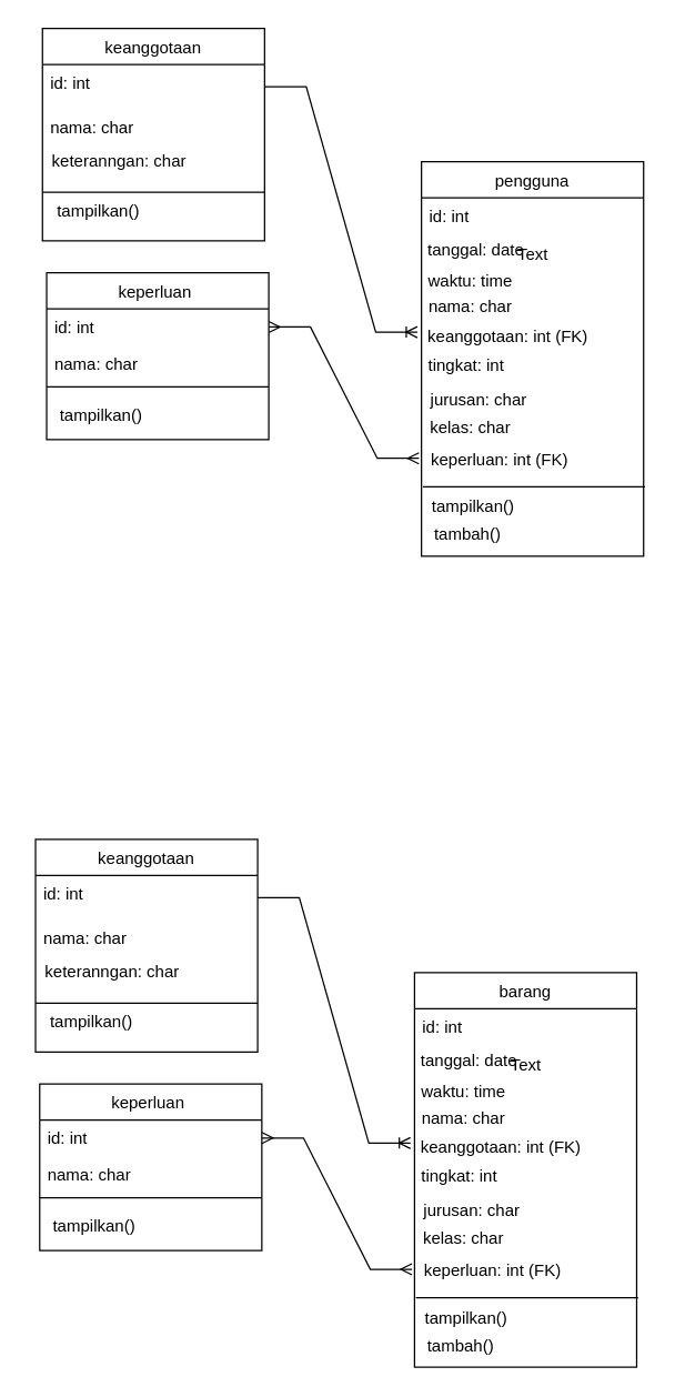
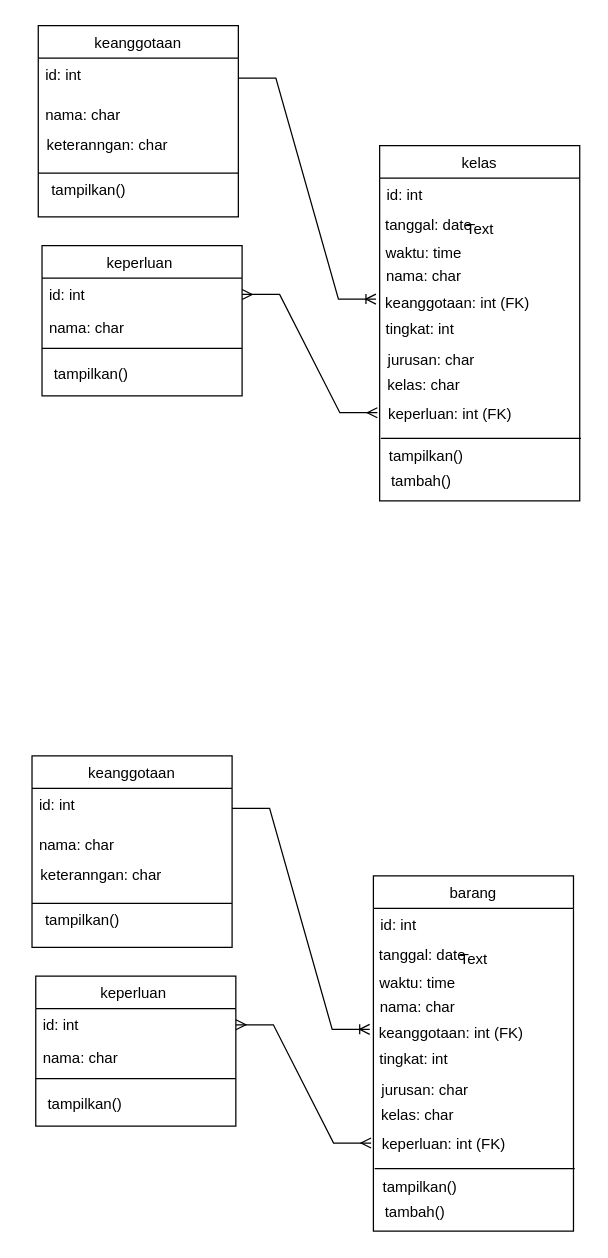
  <mxCell id="0" />
  <mxCell id="1" parent="0" />
  <mxCell id="2" value="keperluan " style="swimlane;fontStyle=0;align=center;verticalAlign=top;childLayout=stackLayout;horizontal=1;startSize=26;horizontalStack=0;resizeParent=1;resizeLast=0;collapsible=1;marginBottom=0;rounded=0;shadow=0;strokeWidth=1;" vertex="1" parent="1"><mxGeometry x="28" y="780" width="160" height="120" as="geometry"><mxRectangle x="130" y="380" width="160" height="26" as="alternateBounds" /></mxGeometry></mxCell>
  <mxCell id="3" value="id: int" style="text;align=left;verticalAlign=top;spacingLeft=4;spacingRight=4;overflow=hidden;rotatable=0;points=[[0,0.5],[1,0.5]];portConstraint=eastwest;" vertex="1" parent="2"><mxGeometry y="26" width="160" height="26" as="geometry" /></mxCell>
  <mxCell id="4" value="nama: char" style="text;align=left;verticalAlign=top;spacingLeft=4;spacingRight=4;overflow=hidden;rotatable=0;points=[[0,0.5],[1,0.5]];portConstraint=eastwest;rounded=0;shadow=0;html=0;" vertex="1" parent="2"><mxGeometry y="52" width="160" height="26" as="geometry" /></mxCell>
  <mxCell id="5" value="" style="line;html=1;strokeWidth=1;align=left;verticalAlign=middle;spacingTop=-1;spacingLeft=3;spacingRight=3;rotatable=0;labelPosition=right;points=[];portConstraint=eastwest;" vertex="1" parent="2"><mxGeometry y="78" width="160" height="8" as="geometry" /></mxCell>
  <mxCell id="6" value="barang" style="swimlane;fontStyle=0;align=center;verticalAlign=top;childLayout=stackLayout;horizontal=1;startSize=26;horizontalStack=0;resizeParent=1;resizeLast=0;collapsible=1;marginBottom=0;rounded=0;shadow=0;strokeWidth=1;" vertex="1" parent="1"><mxGeometry x="298" y="700" width="160" height="284" as="geometry"><mxRectangle x="340" y="380" width="170" height="26" as="alternateBounds" /></mxGeometry></mxCell>
  <mxCell id="7" value="id: int " style="text;align=left;verticalAlign=top;spacingLeft=4;spacingRight=4;overflow=hidden;rotatable=0;points=[[0,0.5],[1,0.5]];portConstraint=eastwest;" vertex="1" parent="6"><mxGeometry y="26" width="160" height="26" as="geometry" /></mxCell>
  <mxCell id="8" value="Text" style="text;html=1;align=center;verticalAlign=middle;resizable=0;points=[];autosize=1;strokeColor=none;fillColor=none;" vertex="1" parent="6"><mxGeometry y="52" width="160" height="30" as="geometry" /></mxCell>
  <mxCell id="9" value="tanggal: date" style="text;html=1;align=center;verticalAlign=middle;resizable=0;points=[];autosize=1;strokeColor=none;fillColor=none;" vertex="1" parent="1"><mxGeometry x="292" y="749" width="90" height="30" as="geometry" /></mxCell>
  <mxCell id="10" value="waktu: time" style="text;html=1;align=center;verticalAlign=middle;resizable=0;points=[];autosize=1;strokeColor=none;fillColor=none;" vertex="1" parent="1"><mxGeometry x="293" y="771" width="80" height="30" as="geometry" /></mxCell>
  <mxCell id="11" value="nama: char" style="text;html=1;align=center;verticalAlign=middle;resizable=0;points=[];autosize=1;strokeColor=none;fillColor=none;" vertex="1" parent="1"><mxGeometry x="293" y="790" width="80" height="30" as="geometry" /></mxCell>
  <mxCell id="12" value="keanggotaan: int (FK)" style="text;html=1;align=center;verticalAlign=middle;resizable=0;points=[];autosize=1;strokeColor=none;fillColor=none;" vertex="1" parent="1"><mxGeometry x="290" y="811" width="140" height="30" as="geometry" /></mxCell>
  <mxCell id="13" value="tingkat: int" style="text;html=1;align=center;verticalAlign=middle;resizable=0;points=[];autosize=1;strokeColor=none;fillColor=none;" vertex="1" parent="1"><mxGeometry x="290" y="832" width="80" height="30" as="geometry" /></mxCell>
  <mxCell id="14" value="jurusan: char" style="text;html=1;align=center;verticalAlign=middle;resizable=0;points=[];autosize=1;strokeColor=none;fillColor=none;" vertex="1" parent="1"><mxGeometry x="294" y="857" width="90" height="30" as="geometry" /></mxCell>
  <mxCell id="15" value="kelas: char" style="text;html=1;align=center;verticalAlign=middle;resizable=0;points=[];autosize=1;strokeColor=none;fillColor=none;" vertex="1" parent="1"><mxGeometry x="293" y="877" width="80" height="30" as="geometry" /></mxCell>
  <mxCell id="16" value="keperluan: int (FK)" style="text;html=1;align=center;verticalAlign=middle;resizable=0;points=[];autosize=1;strokeColor=none;fillColor=none;" vertex="1" parent="1"><mxGeometry x="294" y="900" width="120" height="30" as="geometry" /></mxCell>
  <mxCell id="17" value="" style="line;html=1;strokeWidth=1;align=left;verticalAlign=middle;spacingTop=-1;spacingLeft=3;spacingRight=3;rotatable=0;labelPosition=right;points=[];portConstraint=eastwest;" vertex="1" parent="1"><mxGeometry x="299" y="930" width="160" height="8" as="geometry" /></mxCell>
  <mxCell id="18" value="tampilkan()" style="text;html=1;align=center;verticalAlign=middle;resizable=0;points=[];autosize=1;strokeColor=none;fillColor=none;" vertex="1" parent="1"><mxGeometry x="295" y="934" width="80" height="30" as="geometry" /></mxCell>
  <mxCell id="19" value="tambah()" style="text;html=1;align=center;verticalAlign=middle;resizable=0;points=[];autosize=1;strokeColor=none;fillColor=none;" vertex="1" parent="1"><mxGeometry x="296" y="954" width="70" height="30" as="geometry" /></mxCell>
  <mxCell id="20" value="tampilkan()" style="text;html=1;align=center;verticalAlign=middle;resizable=0;points=[];autosize=1;strokeColor=none;fillColor=none;" vertex="1" parent="1"><mxGeometry x="27" y="868" width="80" height="30" as="geometry" /></mxCell>
  <mxCell id="21" value="keanggotaan" style="swimlane;fontStyle=0;align=center;verticalAlign=top;childLayout=stackLayout;horizontal=1;startSize=26;horizontalStack=0;resizeParent=1;resizeLast=0;collapsible=1;marginBottom=0;rounded=0;shadow=0;strokeWidth=1;" vertex="1" parent="1"><mxGeometry x="25" y="604" width="160" height="153" as="geometry"><mxRectangle x="130" y="380" width="160" height="26" as="alternateBounds" /></mxGeometry></mxCell>
  <mxCell id="22" value="id: int" style="text;align=left;verticalAlign=top;spacingLeft=4;spacingRight=4;overflow=hidden;rotatable=0;points=[[0,0.5],[1,0.5]];portConstraint=eastwest;" vertex="1" parent="21"><mxGeometry y="26" width="160" height="32" as="geometry" /></mxCell>
  <mxCell id="23" value="nama: char" style="text;align=left;verticalAlign=top;spacingLeft=4;spacingRight=4;overflow=hidden;rotatable=0;points=[[0,0.5],[1,0.5]];portConstraint=eastwest;rounded=0;shadow=0;html=0;" vertex="1" parent="21"><mxGeometry y="58" width="160" height="26" as="geometry" /></mxCell>
  <mxCell id="24" value="tampilkan()" style="text;html=1;align=center;verticalAlign=middle;resizable=0;points=[];autosize=1;strokeColor=none;fillColor=none;" vertex="1" parent="1"><mxGeometry x="25" y="721" width="80" height="30" as="geometry" /></mxCell>
  <mxCell id="25" value="" style="line;html=1;strokeWidth=1;align=left;verticalAlign=middle;spacingTop=-1;spacingLeft=3;spacingRight=3;rotatable=0;labelPosition=right;points=[];portConstraint=eastwest;" vertex="1" parent="1"><mxGeometry x="25" y="718" width="160" height="8" as="geometry" /></mxCell>
  <mxCell id="26" value="keteranngan: char" style="text;html=1;align=center;verticalAlign=middle;resizable=0;points=[];autosize=1;strokeColor=none;fillColor=none;" vertex="1" parent="1"><mxGeometry x="20" y="685" width="120" height="30" as="geometry" /></mxCell>
  <mxCell id="27" value="" style="edgeStyle=entityRelationEdgeStyle;fontSize=12;html=1;endArrow=ERoneToMany;rounded=0;exitX=1;exitY=0.5;exitDx=0;exitDy=0;entryX=0.036;entryY=0.389;entryDx=0;entryDy=0;entryPerimeter=0;" edge="1" parent="1" source="22" target="12"><mxGeometry width="100" height="100" relative="1" as="geometry"><mxPoint x="212" y="628" as="sourcePoint" /><mxPoint x="282" y="832" as="targetPoint" /></mxGeometry></mxCell>
  <mxCell id="28" value="" style="edgeStyle=entityRelationEdgeStyle;fontSize=12;html=1;endArrow=ERmany;startArrow=ERmany;rounded=0;exitX=1;exitY=0.5;exitDx=0;exitDy=0;entryX=0.018;entryY=0.452;entryDx=0;entryDy=0;entryPerimeter=0;" edge="1" parent="1" source="3" target="16"><mxGeometry width="100" height="100" relative="1" as="geometry"><mxPoint x="142" y="870" as="sourcePoint" /><mxPoint x="294" y="915" as="targetPoint" /></mxGeometry></mxCell>
  <mxCell id="29" value="keperluan " style="swimlane;fontStyle=0;align=center;verticalAlign=top;childLayout=stackLayout;horizontal=1;startSize=26;horizontalStack=0;resizeParent=1;resizeLast=0;collapsible=1;marginBottom=0;rounded=0;shadow=0;strokeWidth=1;" vertex="1" parent="1"><mxGeometry x="33" y="196" width="160" height="120" as="geometry"><mxRectangle x="130" y="380" width="160" height="26" as="alternateBounds" /></mxGeometry></mxCell>
  <mxCell id="30" value="id: int" style="text;align=left;verticalAlign=top;spacingLeft=4;spacingRight=4;overflow=hidden;rotatable=0;points=[[0,0.5],[1,0.5]];portConstraint=eastwest;" vertex="1" parent="29"><mxGeometry y="26" width="160" height="26" as="geometry" /></mxCell>
  <mxCell id="31" value="nama: char" style="text;align=left;verticalAlign=top;spacingLeft=4;spacingRight=4;overflow=hidden;rotatable=0;points=[[0,0.5],[1,0.5]];portConstraint=eastwest;rounded=0;shadow=0;html=0;" vertex="1" parent="29"><mxGeometry y="52" width="160" height="26" as="geometry" /></mxCell>
  <mxCell id="32" value="" style="line;html=1;strokeWidth=1;align=left;verticalAlign=middle;spacingTop=-1;spacingLeft=3;spacingRight=3;rotatable=0;labelPosition=right;points=[];portConstraint=eastwest;" vertex="1" parent="29"><mxGeometry y="78" width="160" height="8" as="geometry" /></mxCell>
- <mxCell id="33" value="pengguna" style="swimlane;fontStyle=0;align=center;verticalAlign=top;childLayout=stackLayout;horizontal=1;startSize=26;horizontalStack=0;resizeParent=1;resizeLast=0;collapsible=1;marginBottom=0;rounded=0;shadow=0;strokeWidth=1;" vertex="1" parent="1"><mxGeometry x="303" y="116" width="160" height="284" as="geometry"><mxRectangle x="340" y="380" width="170" height="26" as="alternateBounds" /></mxGeometry></mxCell>
+ <mxCell id="33" value="kelas" style="swimlane;fontStyle=0;align=center;verticalAlign=top;childLayout=stackLayout;horizontal=1;startSize=26;horizontalStack=0;resizeParent=1;resizeLast=0;collapsible=1;marginBottom=0;rounded=0;shadow=0;strokeWidth=1;" vertex="1" parent="1"><mxGeometry x="303" y="116" width="160" height="284" as="geometry"><mxRectangle x="340" y="380" width="170" height="26" as="alternateBounds" /></mxGeometry></mxCell>
  <mxCell id="34" value="id: int " style="text;align=left;verticalAlign=top;spacingLeft=4;spacingRight=4;overflow=hidden;rotatable=0;points=[[0,0.5],[1,0.5]];portConstraint=eastwest;" vertex="1" parent="33"><mxGeometry y="26" width="160" height="26" as="geometry" /></mxCell>
  <mxCell id="35" value="Text" style="text;html=1;align=center;verticalAlign=middle;resizable=0;points=[];autosize=1;strokeColor=none;fillColor=none;" vertex="1" parent="33"><mxGeometry y="52" width="160" height="30" as="geometry" /></mxCell>
  <mxCell id="36" value="tanggal: date" style="text;html=1;align=center;verticalAlign=middle;resizable=0;points=[];autosize=1;strokeColor=none;fillColor=none;" vertex="1" parent="1"><mxGeometry x="297" y="165" width="90" height="30" as="geometry" /></mxCell>
  <mxCell id="37" value="waktu: time" style="text;html=1;align=center;verticalAlign=middle;resizable=0;points=[];autosize=1;strokeColor=none;fillColor=none;" vertex="1" parent="1"><mxGeometry x="298" y="187" width="80" height="30" as="geometry" /></mxCell>
  <mxCell id="38" value="nama: char" style="text;html=1;align=center;verticalAlign=middle;resizable=0;points=[];autosize=1;strokeColor=none;fillColor=none;" vertex="1" parent="1"><mxGeometry x="298" y="206" width="80" height="30" as="geometry" /></mxCell>
  <mxCell id="39" value="keanggotaan: int (FK)" style="text;html=1;align=center;verticalAlign=middle;resizable=0;points=[];autosize=1;strokeColor=none;fillColor=none;" vertex="1" parent="1"><mxGeometry x="295" y="227" width="140" height="30" as="geometry" /></mxCell>
  <mxCell id="40" value="tingkat: int" style="text;html=1;align=center;verticalAlign=middle;resizable=0;points=[];autosize=1;strokeColor=none;fillColor=none;" vertex="1" parent="1"><mxGeometry x="295" y="248" width="80" height="30" as="geometry" /></mxCell>
  <mxCell id="41" value="jurusan: char" style="text;html=1;align=center;verticalAlign=middle;resizable=0;points=[];autosize=1;strokeColor=none;fillColor=none;" vertex="1" parent="1"><mxGeometry x="299" y="273" width="90" height="30" as="geometry" /></mxCell>
  <mxCell id="42" value="kelas: char" style="text;html=1;align=center;verticalAlign=middle;resizable=0;points=[];autosize=1;strokeColor=none;fillColor=none;" vertex="1" parent="1"><mxGeometry x="298" y="293" width="80" height="30" as="geometry" /></mxCell>
  <mxCell id="43" value="keperluan: int (FK)" style="text;html=1;align=center;verticalAlign=middle;resizable=0;points=[];autosize=1;strokeColor=none;fillColor=none;" vertex="1" parent="1"><mxGeometry x="299" y="316" width="120" height="30" as="geometry" /></mxCell>
  <mxCell id="44" value="" style="line;html=1;strokeWidth=1;align=left;verticalAlign=middle;spacingTop=-1;spacingLeft=3;spacingRight=3;rotatable=0;labelPosition=right;points=[];portConstraint=eastwest;" vertex="1" parent="1"><mxGeometry x="304" y="346" width="160" height="8" as="geometry" /></mxCell>
  <mxCell id="45" value="tampilkan()" style="text;html=1;align=center;verticalAlign=middle;resizable=0;points=[];autosize=1;strokeColor=none;fillColor=none;" vertex="1" parent="1"><mxGeometry x="300" y="350" width="80" height="30" as="geometry" /></mxCell>
  <mxCell id="46" value="tambah()" style="text;html=1;align=center;verticalAlign=middle;resizable=0;points=[];autosize=1;strokeColor=none;fillColor=none;" vertex="1" parent="1"><mxGeometry x="301" y="370" width="70" height="30" as="geometry" /></mxCell>
  <mxCell id="47" value="tampilkan()" style="text;html=1;align=center;verticalAlign=middle;resizable=0;points=[];autosize=1;strokeColor=none;fillColor=none;" vertex="1" parent="1"><mxGeometry x="32" y="284" width="80" height="30" as="geometry" /></mxCell>
  <mxCell id="48" value="keanggotaan" style="swimlane;fontStyle=0;align=center;verticalAlign=top;childLayout=stackLayout;horizontal=1;startSize=26;horizontalStack=0;resizeParent=1;resizeLast=0;collapsible=1;marginBottom=0;rounded=0;shadow=0;strokeWidth=1;" vertex="1" parent="1"><mxGeometry x="30" y="20" width="160" height="153" as="geometry"><mxRectangle x="130" y="380" width="160" height="26" as="alternateBounds" /></mxGeometry></mxCell>
  <mxCell id="49" value="id: int" style="text;align=left;verticalAlign=top;spacingLeft=4;spacingRight=4;overflow=hidden;rotatable=0;points=[[0,0.5],[1,0.5]];portConstraint=eastwest;" vertex="1" parent="48"><mxGeometry y="26" width="160" height="32" as="geometry" /></mxCell>
  <mxCell id="50" value="nama: char" style="text;align=left;verticalAlign=top;spacingLeft=4;spacingRight=4;overflow=hidden;rotatable=0;points=[[0,0.5],[1,0.5]];portConstraint=eastwest;rounded=0;shadow=0;html=0;" vertex="1" parent="48"><mxGeometry y="58" width="160" height="26" as="geometry" /></mxCell>
  <mxCell id="51" value="tampilkan()" style="text;html=1;align=center;verticalAlign=middle;resizable=0;points=[];autosize=1;strokeColor=none;fillColor=none;" vertex="1" parent="1"><mxGeometry x="30" y="137" width="80" height="30" as="geometry" /></mxCell>
  <mxCell id="52" value="" style="line;html=1;strokeWidth=1;align=left;verticalAlign=middle;spacingTop=-1;spacingLeft=3;spacingRight=3;rotatable=0;labelPosition=right;points=[];portConstraint=eastwest;" vertex="1" parent="1"><mxGeometry x="30" y="134" width="160" height="8" as="geometry" /></mxCell>
  <mxCell id="53" value="keteranngan: char" style="text;html=1;align=center;verticalAlign=middle;resizable=0;points=[];autosize=1;strokeColor=none;fillColor=none;" vertex="1" parent="1"><mxGeometry x="25" y="101" width="120" height="30" as="geometry" /></mxCell>
  <mxCell id="54" value="" style="edgeStyle=entityRelationEdgeStyle;fontSize=12;html=1;endArrow=ERoneToMany;rounded=0;exitX=1;exitY=0.5;exitDx=0;exitDy=0;entryX=0.036;entryY=0.389;entryDx=0;entryDy=0;entryPerimeter=0;" edge="1" parent="1" source="49" target="39"><mxGeometry width="100" height="100" relative="1" as="geometry"><mxPoint x="217" y="44" as="sourcePoint" /><mxPoint x="287" y="248" as="targetPoint" /></mxGeometry></mxCell>
  <mxCell id="55" value="" style="edgeStyle=entityRelationEdgeStyle;fontSize=12;html=1;endArrow=ERmany;startArrow=ERmany;rounded=0;exitX=1;exitY=0.5;exitDx=0;exitDy=0;entryX=0.018;entryY=0.452;entryDx=0;entryDy=0;entryPerimeter=0;" edge="1" parent="1" source="30" target="43"><mxGeometry width="100" height="100" relative="1" as="geometry"><mxPoint x="147" y="286" as="sourcePoint" /><mxPoint x="299" y="331" as="targetPoint" /></mxGeometry></mxCell>
